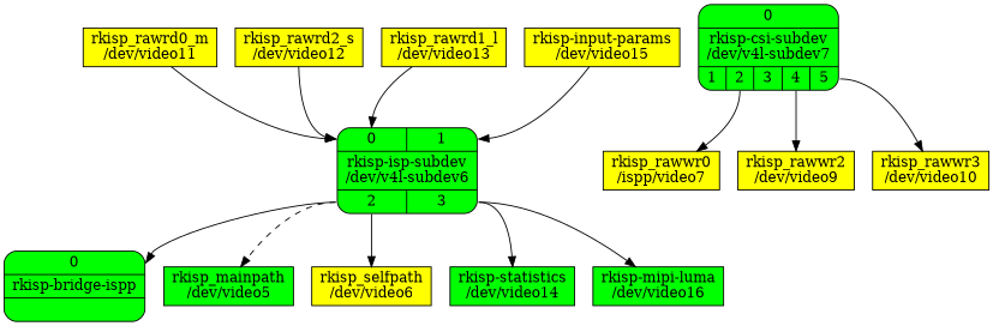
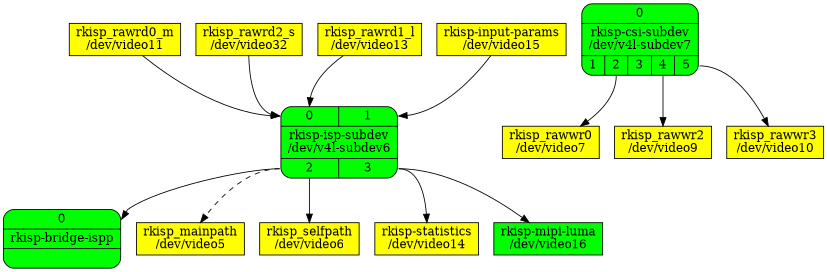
  digraph {
    rankdir=TB
    node [fillcolor=yellow shape=box style=filled]
    n1 [fillcolor=green label="{{<port0> 0 | <port1> 1} | rkisp-isp-subdev\n/dev/v4l-subdev6 | {<port2> 2 | <port3> 3}}" shape=Mrecord]
    n2 [fillcolor=green label="{{<port0> 0} | rkisp-bridge-ispp\n | {}}" shape=Mrecord]
-   n3 [fillcolor=green label="rkisp_mainpath\n/dev/video5"]
+   n3 [label="rkisp_mainpath\n/dev/video5"]
    n4 [label="rkisp_selfpath\n/dev/video6"]
-   n5 [fillcolor=green label="rkisp-statistics\n/dev/video14"]
+   n5 [label="rkisp-statistics\n/dev/video14"]
    n6 [fillcolor=green label="rkisp-mipi-luma\n/dev/video16"]
    n7 [fillcolor=green label="{{<port0> 0} | rkisp-csi-subdev\n/dev/v4l-subdev7 | {<port1> 1 | <port2> 2 | <port3> 3 | <port4> 4 | <port5> 5}}" shape=Mrecord]
-   n8 [label="rkisp_rawwr0\n/ispp/video7"]
+   n8 [label="rkisp_rawwr0\n/dev/video7"]
    n9 [label="rkisp_rawwr2\n/dev/video9"]
    n10 [label="rkisp_rawwr3\n/dev/video10"]
    n11 [label="rkisp_rawrd0_m\n/dev/video11"]
-   n12 [label="rkisp_rawrd2_s\n/dev/video12"]
+   n12 [label="rkisp_rawrd2_s\n/dev/video32"]
    n13 [label="rkisp_rawrd1_l\n/dev/video13"]
    n14 [label="rkisp-input-params\n/dev/video15"]
    n1 -> n2 [headport=port0 tailport=port2]
    n1 -> n3 [style=dashed tailport=port2]
    n1 -> n4 [tailport=port2]
    n1 -> n5 [tailport=port3]
    n1 -> n6 [tailport=port3]
    n7 -> n8 [tailport=port2]
    n7 -> n9 [tailport=port4]
    n7 -> n10 [tailport=port5]
    n11 -> n1 [headport=port0]
    n12 -> n1 [headport=port0]
    n13 -> n1 [headport=port0]
    n14 -> n1 [headport=port1]
  }
